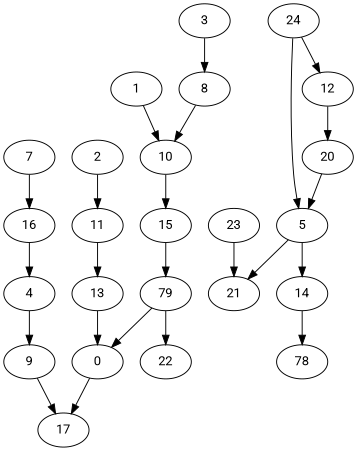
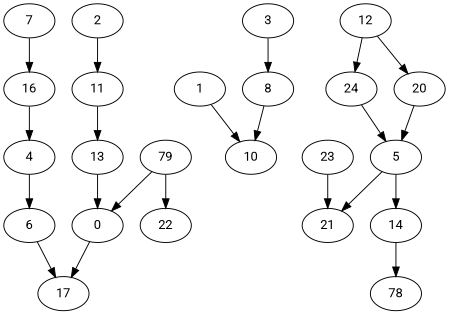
  digraph {
    fontname=Roboto
    node [fontname=Roboto]
    edge [fontname=Roboto]
    0
    17
    1
    10
-   15
    11
    13
    n8 [label=79]
    2
    3
    8
    4
-   9
+   9 [label=6]
    16
    5
    14
    21
    n18 [label=78]
    23
    7
    12
    24
    20
    22
    0 -> 17
    1 -> 10
-   10 -> 15
-   15 -> n8
    11 -> 13
    13 -> 0
    n8 -> 0
    n8 -> 22
    2 -> 11
    3 -> 8
    8 -> 10
    4 -> 9
    9 -> 17
    16 -> 4
    5 -> 14
    5 -> 21
    14 -> n18
    23 -> 21
    7 -> 16
-   24 -> 12
+   12 -> 24
    12 -> 20
    24 -> 5
    20 -> 5
  }
